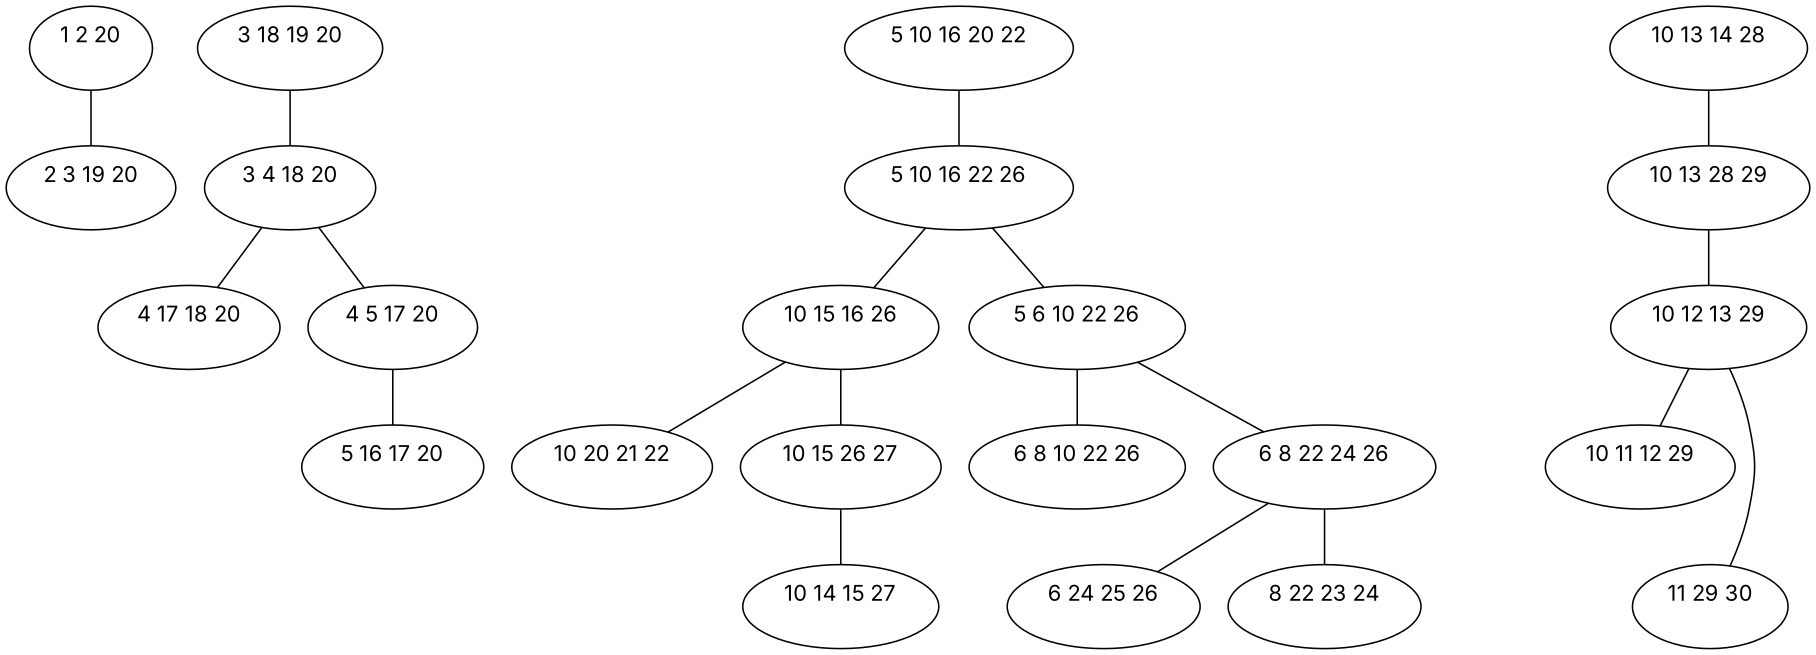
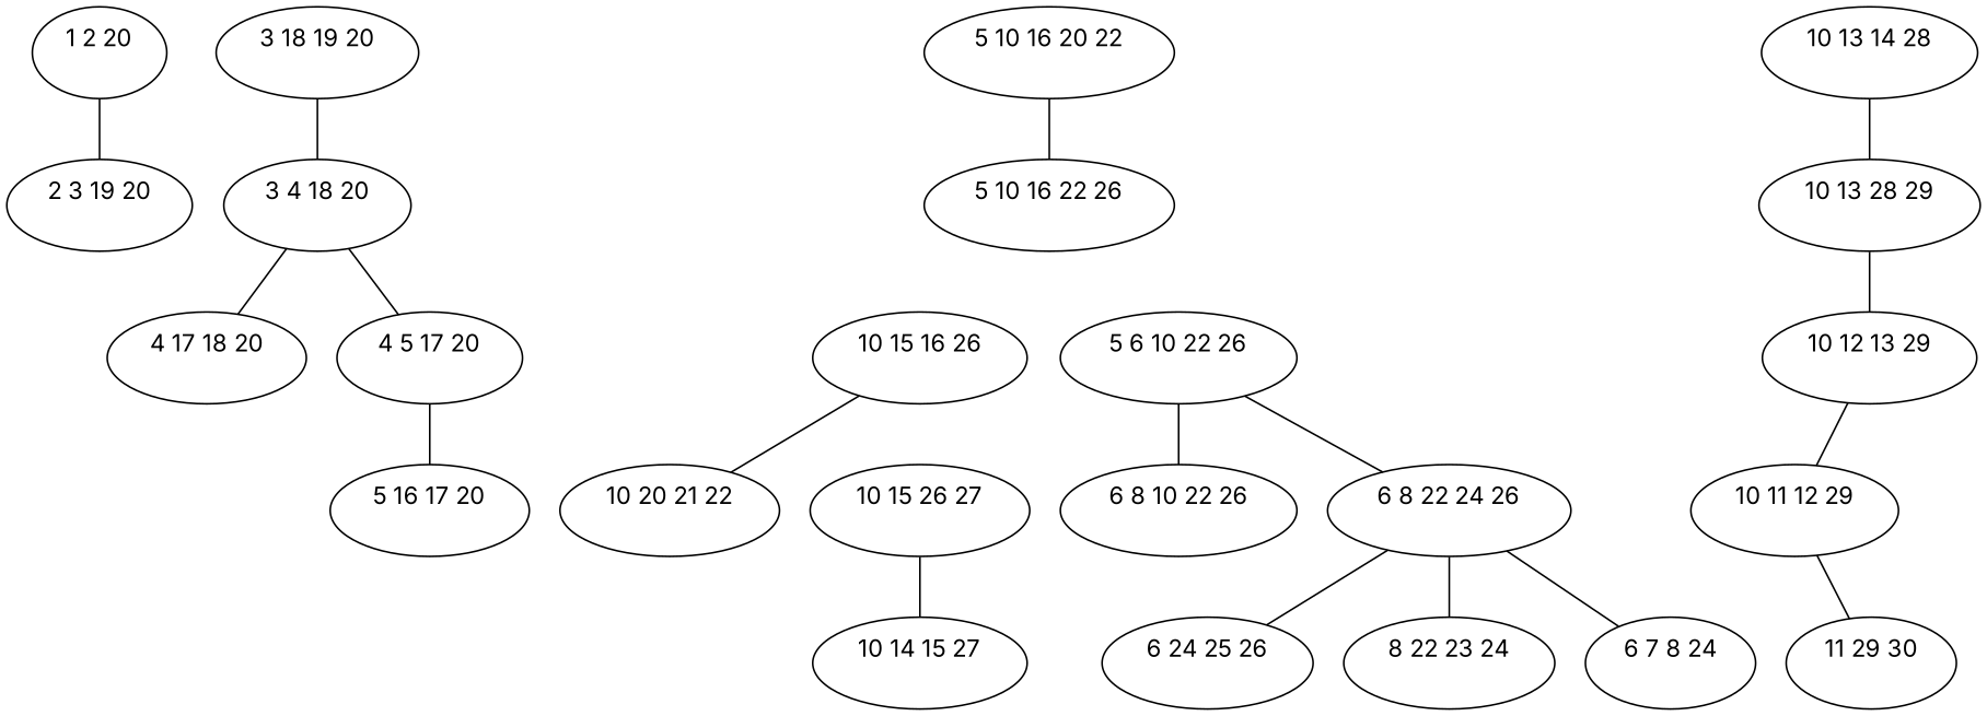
  graph {
    fontname=Inter
    node [fontname=Inter]
    edge [fontname=Inter]
    n1 [label="1 2 20\n "]
    n2 [label="2 3 19 20\n "]
    n3 [label="3 18 19 20\n "]
    n4 [label="3 4 18 20\n "]
    n5 [label="4 17 18 20\n "]
    n6 [label="4 5 17 20\n "]
    n7 [label="5 16 17 20\n "]
    n8 [label="5 10 16 20 22\n "]
    n9 [label="5 10 16 22 26\n "]
    n10 [label="10 20 21 22\n "]
    n11 [label="10 15 16 26\n "]
    n12 [label="5 6 10 22 26\n "]
    n13 [label="10 15 26 27\n "]
    n14 [label="6 8 10 22 26\n "]
    n15 [label="6 8 22 24 26\n "]
    n16 [label="10 14 15 27\n "]
    n17 [label="10 13 14 28\n "]
    n18 [label="10 13 28 29\n "]
    n19 [label="10 12 13 29\n "]
    n20 [label="10 11 12 29\n "]
    n21 [label="11 29 30\n "]
    n22 [label="6 24 25 26\n "]
    n23 [label="8 22 23 24\n "]
+   n24 [label="6 7 8 24\n "]
    n1 -- n2
    n3 -- n4
    n4 -- n5
    n4 -- n6
    n6 -- n7
    n8 -- n9
-   n9 -- n11
-   n9 -- n12
    n11 -- n10
-   n11 -- n13
    n12 -- n14
    n12 -- n15
    n13 -- n16
    n15 -- n22
    n15 -- n23
+   n15 -- n24
    n17 -- n18
    n18 -- n19
    n19 -- n20
-   n19 -- n21
+   n20 -- n21
  }
